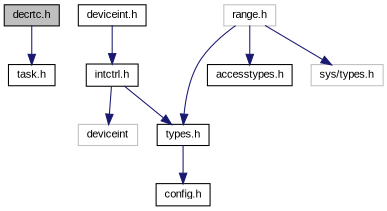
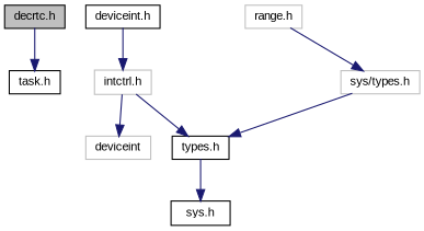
  digraph {
    fontname="Liberation Sans"
    node [color=black fillcolor=white fontname="Liberation Sans" fontsize=10 shape=record style=filled]
    edge [color=midnightblue fontname="Liberation Sans" fontsize=10 labelfontname=FreeSans labelfontsize=10 style=solid]
    n1 [fillcolor=grey75 fontcolor=black height=0.2 label="decrtc.h" width=0.4]
    n2 [height=0.2 label="task.h" width=0.4]
    n3 [height=0.2 label="deviceint.h" width=0.4]
-   n4 [height=0.2 label="intctrl.h" width=0.4]
+   n4 [color=grey75 height=0.2 label="intctrl.h" width=0.4]
    n5 [height=0.2 label="types.h" width=0.4]
    n6 [color=grey75 height=0.2 label=deviceint width=0.4]
-   n7 [height=0.2 label="config.h" width=0.4]
+   n7 [height=0.2 label="sys.h" width=0.4]
    n8 [color=grey75 height=0.2 label="range.h" width=0.4]
-   n9 [height=0.2 label="accesstypes.h" width=0.4]
    n10 [color=grey75 height=0.2 label="sys/types.h" width=0.4]
    n1 -> n2
    n3 -> n4
    n4 -> n5
    n4 -> n6
    n5 -> n7
-   n8 -> n5
-   n8 -> n9
+   n10 -> n5
    n8 -> n10
  }
